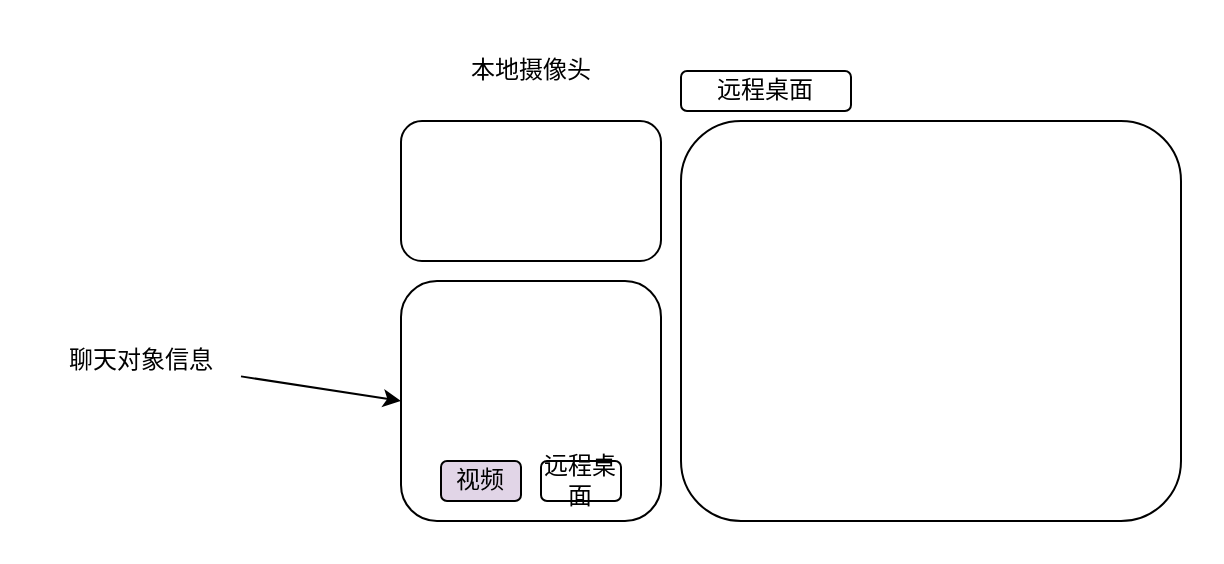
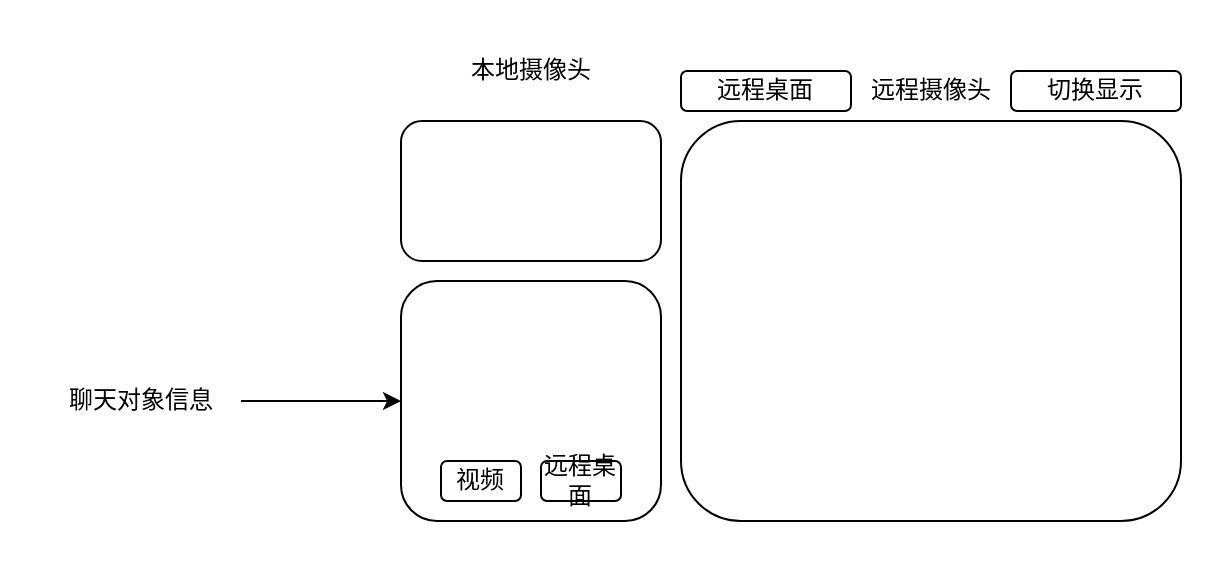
  <mxCell id="0" />
  <mxCell id="1" parent="0" />
  <mxCell id="2" value="" style="rounded=1;whiteSpace=wrap;html=1;" vertex="1" parent="1"><mxGeometry x="340" y="60" width="250" height="200" as="geometry" /></mxCell>
  <mxCell id="3" value="" style="rounded=1;whiteSpace=wrap;html=1;" vertex="1" parent="1"><mxGeometry x="200" y="60" width="130" height="70" as="geometry" /></mxCell>
  <mxCell id="4" value="本地摄像头" style="text;html=1;align=center;verticalAlign=middle;resizable=0;points=[];autosize=1;strokeColor=none;fillColor=none;" vertex="1" parent="1"><mxGeometry x="225" y="20" width="80" height="30" as="geometry" /></mxCell>
+ <mxCell id="5" value="远程摄像头" style="text;html=1;align=center;verticalAlign=middle;resizable=0;points=[];autosize=1;strokeColor=none;fillColor=none;" vertex="1" parent="1"><mxGeometry x="425" y="30" width="80" height="30" as="geometry" /></mxCell>
  <mxCell id="6" value="" style="rounded=1;whiteSpace=wrap;html=1;" vertex="1" parent="1"><mxGeometry x="200" y="140" width="130" height="120" as="geometry" /></mxCell>
  <mxCell id="7" style="edgeStyle=none;html=1;entryX=0;entryY=0.5;entryDx=0;entryDy=0;" edge="1" parent="1" source="8" target="6"><mxGeometry relative="1" as="geometry" /></mxCell>
- <mxCell id="8" value="聊天对象信息" style="text;html=1;align=center;verticalAlign=middle;resizable=0;points=[];autosize=1;strokeColor=none;fillColor=none;" vertex="1" parent="1"><mxGeometry x="20" y="165" width="100" height="30" as="geometry" /></mxCell>
+ <mxCell id="8" value="聊天对象信息" style="text;html=1;align=center;verticalAlign=middle;resizable=0;points=[];autosize=1;strokeColor=none;fillColor=none;" vertex="1" parent="1"><mxGeometry x="20" y="185" width="100" height="30" as="geometry" /></mxCell>
+ <mxCell id="9" value="切换显示" style="rounded=1;whiteSpace=wrap;html=1;" vertex="1" parent="1"><mxGeometry x="505" y="35" width="85" height="20" as="geometry" /></mxCell>
  <mxCell id="10" value="远程桌面" style="rounded=1;whiteSpace=wrap;html=1;" vertex="1" parent="1"><mxGeometry x="340" y="35" width="85" height="20" as="geometry" /></mxCell>
- <mxCell id="11" value="视频" style="rounded=1;whiteSpace=wrap;html=1;fillColor=#e1d5e7;" vertex="1" parent="1"><mxGeometry x="220" y="230" width="40" height="20" as="geometry" /></mxCell>
+ <mxCell id="11" value="视频" style="rounded=1;whiteSpace=wrap;html=1;" vertex="1" parent="1"><mxGeometry x="220" y="230" width="40" height="20" as="geometry" /></mxCell>
  <mxCell id="12" value="远程桌面" style="rounded=1;whiteSpace=wrap;html=1;" vertex="1" parent="1"><mxGeometry x="270" y="230" width="40" height="20" as="geometry" /></mxCell>
